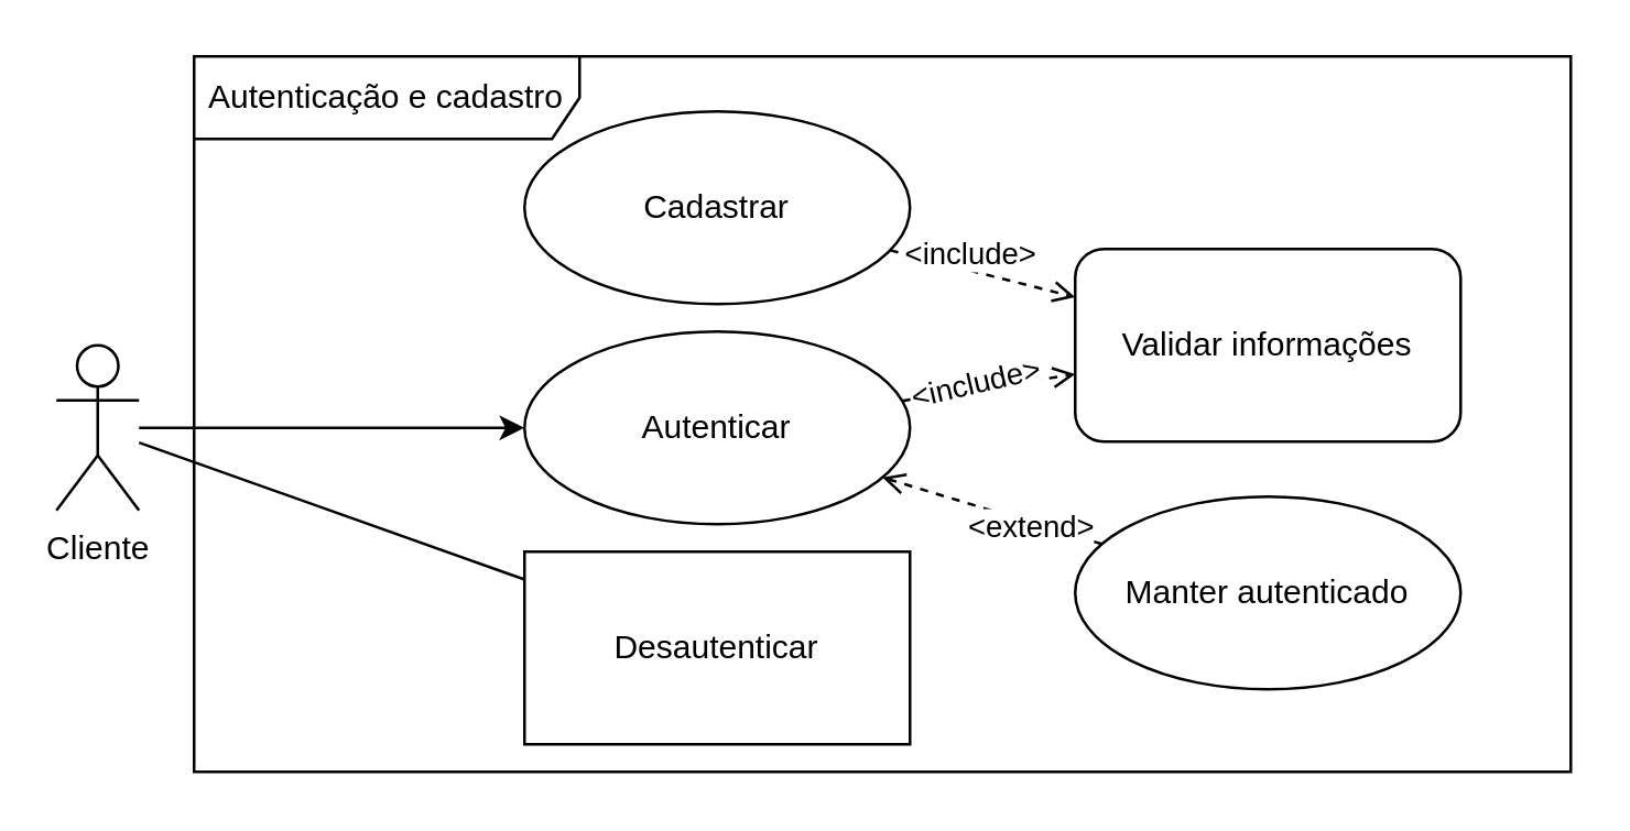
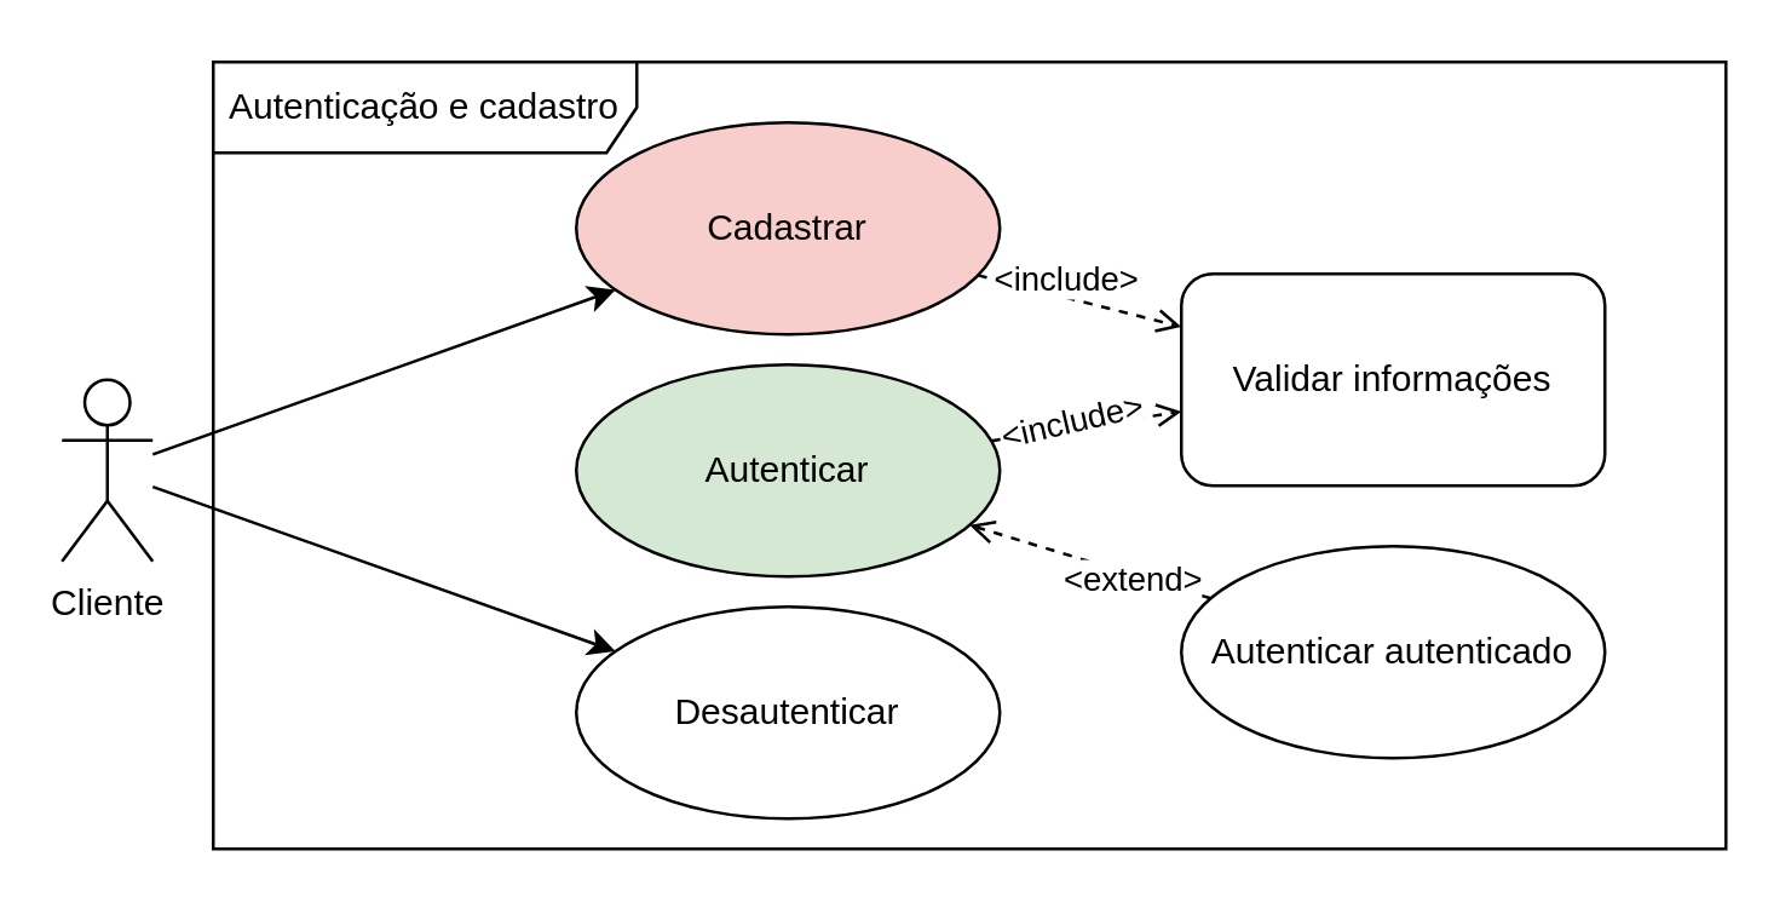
  <mxCell id="0" />
  <mxCell id="1" parent="0" />
- <mxCell id="2" style="edgeStyle=none;html=1;" parent="1" source="4" target="12" edge="1"><mxGeometry relative="1" as="geometry" /></mxCell>
- <mxCell id="3" style="edgeStyle=none;html=1;endArrow=none;" parent="1" source="4" target="13" edge="1"><mxGeometry relative="1" as="geometry" /></mxCell>
+ <mxCell id="2" style="edgeStyle=none;html=1;" parent="1" source="4" target="8" edge="1"><mxGeometry relative="1" as="geometry" /></mxCell>
+ <mxCell id="3" style="edgeStyle=none;html=1;" parent="1" source="4" target="13" edge="1"><mxGeometry relative="1" as="geometry" /></mxCell>
  <mxCell id="4" value="Cliente" style="shape=umlActor;verticalLabelPosition=bottom;verticalAlign=top;html=1;" parent="1" vertex="1"><mxGeometry x="20" y="125" width="30" height="60" as="geometry" /></mxCell>
  <mxCell id="5" value="Autenticação e cadastro" style="shape=umlFrame;whiteSpace=wrap;html=1;width=140;height=30;" parent="1" vertex="1"><mxGeometry x="70" y="20" width="500" height="260" as="geometry" /></mxCell>
  <mxCell id="6" style="edgeStyle=none;html=1;dashed=1;endArrow=open;endFill=0;" parent="1" source="8" target="9" edge="1"><mxGeometry relative="1" as="geometry" /></mxCell>
  <mxCell id="7" value="&amp;lt;include&amp;gt;" style="edgeLabel;html=1;align=center;verticalAlign=middle;resizable=0;points=[];" parent="6" vertex="1" connectable="0"><mxGeometry x="-0.338" y="-2" relative="1" as="geometry"><mxPoint x="7" y="-7" as="offset" /></mxGeometry></mxCell>
- <mxCell id="8" value="Cadastrar" style="ellipse;whiteSpace=wrap;html=1;" parent="1" vertex="1"><mxGeometry x="190" y="40" width="140" height="70" as="geometry" /></mxCell>
+ <mxCell id="8" value="Cadastrar" style="ellipse;whiteSpace=wrap;html=1;fillColor=#f8cecc;" parent="1" vertex="1"><mxGeometry x="190" y="40" width="140" height="70" as="geometry" /></mxCell>
  <mxCell id="9" value="Validar informações" style="whiteSpace=wrap;html=1;rounded=1;" parent="1" vertex="1"><mxGeometry x="390" y="90" width="140" height="70" as="geometry" /></mxCell>
  <mxCell id="10" style="edgeStyle=none;html=1;dashed=1;endArrow=open;endFill=0;" parent="1" source="12" target="9" edge="1"><mxGeometry relative="1" as="geometry" /></mxCell>
  <mxCell id="11" value="&amp;lt;include&amp;gt;" style="edgeLabel;html=1;align=center;verticalAlign=middle;resizable=0;points=[];rotation=347;" parent="10" vertex="1" connectable="0"><mxGeometry x="-0.157" y="2" relative="1" as="geometry"><mxPoint as="offset" /></mxGeometry></mxCell>
- <mxCell id="12" value="Autenticar" style="ellipse;whiteSpace=wrap;html=1;" parent="1" vertex="1"><mxGeometry x="190" y="120" width="140" height="70" as="geometry" /></mxCell>
- <mxCell id="13" value="Desautenticar" style="whiteSpace=wrap;html=1;rounded=0;" parent="1" vertex="1"><mxGeometry x="190" y="200" width="140" height="70" as="geometry" /></mxCell>
+ <mxCell id="12" value="Autenticar" style="ellipse;whiteSpace=wrap;html=1;fillColor=#d5e8d4;" parent="1" vertex="1"><mxGeometry x="190" y="120" width="140" height="70" as="geometry" /></mxCell>
+ <mxCell id="13" value="Desautenticar" style="ellipse;whiteSpace=wrap;html=1;" parent="1" vertex="1"><mxGeometry x="190" y="200" width="140" height="70" as="geometry" /></mxCell>
  <mxCell id="14" style="edgeStyle=none;html=1;dashed=1;endArrow=open;endFill=0;" parent="1" source="16" target="12" edge="1"><mxGeometry relative="1" as="geometry" /></mxCell>
  <mxCell id="15" value="&amp;lt;extend&amp;gt;" style="edgeLabel;html=1;align=center;verticalAlign=middle;resizable=0;points=[];" parent="14" vertex="1" connectable="0"><mxGeometry x="-0.349" y="1" relative="1" as="geometry"><mxPoint as="offset" /></mxGeometry></mxCell>
- <mxCell id="16" value="Manter autenticado" style="ellipse;whiteSpace=wrap;html=1;" parent="1" vertex="1"><mxGeometry x="390" y="180" width="140" height="70" as="geometry" /></mxCell>
+ <mxCell id="16" value="Autenticar autenticado" style="ellipse;whiteSpace=wrap;html=1;" parent="1" vertex="1"><mxGeometry x="390" y="180" width="140" height="70" as="geometry" /></mxCell>
